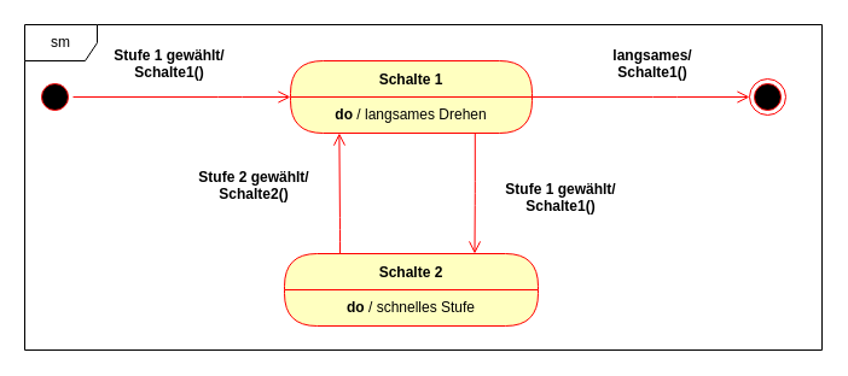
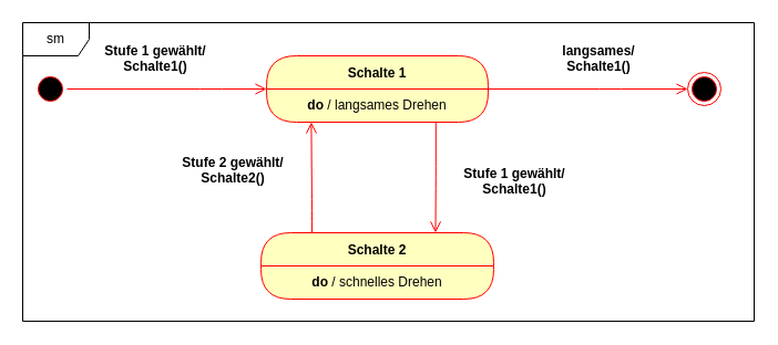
  <mxCell id="0" />
  <mxCell id="1" parent="0" />
  <mxCell id="2" value="sm" style="shape=umlFrame;whiteSpace=wrap;html=1;" vertex="1" parent="1"><mxGeometry x="20" y="20" width="660" height="270" as="geometry" /></mxCell>
  <mxCell id="3" value="" style="ellipse;html=1;shape=startState;fillColor=#000000;strokeColor=#ff0000;" vertex="1" parent="1"><mxGeometry x="30" y="65" width="30" height="30" as="geometry" /></mxCell>
  <mxCell id="4" value="" style="edgeStyle=orthogonalEdgeStyle;html=1;verticalAlign=bottom;endArrow=open;endSize=8;strokeColor=#ff0000;entryX=0;entryY=0;entryDx=0;entryDy=0;" edge="1" source="3" parent="1" target="6"><mxGeometry relative="1" as="geometry"><mxPoint x="75" y="200" as="targetPoint" /><Array as="points"><mxPoint x="190" y="80" /><mxPoint x="190" y="80" /></Array></mxGeometry></mxCell>
  <mxCell id="5" value="Schalte 1" style="swimlane;fontStyle=1;align=center;verticalAlign=middle;childLayout=stackLayout;horizontal=1;startSize=30;horizontalStack=0;resizeParent=0;resizeLast=1;container=0;fontColor=#000000;collapsible=0;rounded=1;arcSize=30;strokeColor=#ff0000;fillColor=#ffffc0;swimlaneFillColor=#ffffc0;dropTarget=0;" vertex="1" parent="1"><mxGeometry x="240" y="50" width="200" height="60" as="geometry" /></mxCell>
  <mxCell id="6" value="&lt;b&gt;do&lt;/b&gt; / langsames Drehen" style="text;html=1;strokeColor=none;fillColor=none;align=center;verticalAlign=middle;spacingLeft=4;spacingRight=4;whiteSpace=wrap;overflow=hidden;rotatable=0;fontColor=#000000;" vertex="1" parent="5"><mxGeometry y="30" width="200" height="30" as="geometry" /></mxCell>
  <mxCell id="7" value="&lt;b&gt;do&lt;/b&gt; / langsames Drehen" style="text;html=1;strokeColor=none;fillColor=none;align=center;verticalAlign=middle;spacingLeft=4;spacingRight=4;whiteSpace=wrap;overflow=hidden;rotatable=0;fontColor=#000000;" vertex="1" parent="5"><mxGeometry y="60" width="200" as="geometry" /></mxCell>
  <mxCell id="8" value="Schalte 2" style="swimlane;fontStyle=1;align=center;verticalAlign=middle;childLayout=stackLayout;horizontal=1;startSize=30;horizontalStack=0;resizeParent=0;resizeLast=1;container=0;fontColor=#000000;collapsible=0;rounded=1;arcSize=30;strokeColor=#ff0000;fillColor=#ffffc0;swimlaneFillColor=#ffffc0;dropTarget=0;" vertex="1" parent="1"><mxGeometry x="235" y="210" width="210" height="60" as="geometry" /></mxCell>
- <mxCell id="9" value="&lt;b&gt;do&lt;/b&gt; / schnelles Stufe" style="text;html=1;strokeColor=none;fillColor=none;align=center;verticalAlign=middle;spacingLeft=4;spacingRight=4;whiteSpace=wrap;overflow=hidden;rotatable=0;fontColor=#000000;" vertex="1" parent="8"><mxGeometry y="30" width="210" height="30" as="geometry" /></mxCell>
+ <mxCell id="9" value="&lt;b&gt;do&lt;/b&gt; / schnelles Drehen" style="text;html=1;strokeColor=none;fillColor=none;align=center;verticalAlign=middle;spacingLeft=4;spacingRight=4;whiteSpace=wrap;overflow=hidden;rotatable=0;fontColor=#000000;" vertex="1" parent="8"><mxGeometry y="30" width="210" height="30" as="geometry" /></mxCell>
  <mxCell id="10" value="&lt;b&gt;do&lt;/b&gt; / langsames Drehen" style="text;html=1;strokeColor=none;fillColor=none;align=center;verticalAlign=middle;spacingLeft=4;spacingRight=4;whiteSpace=wrap;overflow=hidden;rotatable=0;fontColor=#000000;" vertex="1" parent="8"><mxGeometry y="60" width="210" as="geometry" /></mxCell>
  <mxCell id="11" value="Stufe 1 gewählt/&#10;Schalte1()" style="text;align=center;fontStyle=1;verticalAlign=middle;spacingLeft=3;spacingRight=3;strokeColor=none;rotatable=0;points=[[0,0.5],[1,0.5]];portConstraint=eastwest;" vertex="1" parent="1"><mxGeometry x="90" y="39" width="100" height="26" as="geometry" /></mxCell>
  <mxCell id="12" value="langsames/&#10;Schalte1()" style="text;align=center;fontStyle=1;verticalAlign=middle;spacingLeft=3;spacingRight=3;strokeColor=none;rotatable=0;points=[[0,0.5],[1,0.5]];portConstraint=eastwest;" vertex="1" parent="1"><mxGeometry x="490" y="39" width="100" height="26" as="geometry" /></mxCell>
  <mxCell id="13" value="" style="ellipse;html=1;shape=endState;fillColor=#000000;strokeColor=#ff0000;" vertex="1" parent="1"><mxGeometry x="620" y="65" width="30" height="30" as="geometry" /></mxCell>
  <mxCell id="14" value="" style="edgeStyle=orthogonalEdgeStyle;html=1;verticalAlign=bottom;endArrow=open;endSize=8;strokeColor=#ff0000;entryX=0;entryY=0.5;entryDx=0;entryDy=0;exitX=1;exitY=0;exitDx=0;exitDy=0;" edge="1" parent="1" source="6" target="13"><mxGeometry relative="1" as="geometry"><mxPoint x="250" y="90" as="targetPoint" /><mxPoint x="490" y="150" as="sourcePoint" /><Array as="points"><mxPoint x="550" y="80" /><mxPoint x="550" y="80" /></Array></mxGeometry></mxCell>
  <mxCell id="15" value="" style="edgeStyle=orthogonalEdgeStyle;html=1;verticalAlign=bottom;endArrow=open;endSize=8;strokeColor=#ff0000;entryX=0.75;entryY=0;entryDx=0;entryDy=0;exitX=0.764;exitY=0;exitDx=0;exitDy=0;exitPerimeter=0;" edge="1" parent="1" source="7" target="8"><mxGeometry relative="1" as="geometry"><mxPoint x="630" y="90" as="targetPoint" /><mxPoint x="393" y="120" as="sourcePoint" /><Array as="points"><mxPoint x="393" y="160" /></Array></mxGeometry></mxCell>
  <mxCell id="16" value="" style="edgeStyle=orthogonalEdgeStyle;html=1;verticalAlign=bottom;endArrow=open;endSize=8;strokeColor=#ff0000;entryX=0.202;entryY=0;entryDx=0;entryDy=0;exitX=0.219;exitY=-0.007;exitDx=0;exitDy=0;entryPerimeter=0;exitPerimeter=0;" edge="1" parent="1" source="8" target="7"><mxGeometry relative="1" as="geometry"><mxPoint x="402.5" y="220" as="targetPoint" /><mxPoint x="280" y="170" as="sourcePoint" /><Array as="points"><mxPoint x="280" y="190" /></Array></mxGeometry></mxCell>
  <mxCell id="17" value="Stufe 2 gewählt/&#10;Schalte2()" style="text;align=center;fontStyle=1;verticalAlign=middle;spacingLeft=3;spacingRight=3;strokeColor=none;rotatable=0;points=[[0,0.5],[1,0.5]];portConstraint=eastwest;" vertex="1" parent="1"><mxGeometry x="160" y="140" width="100" height="26" as="geometry" /></mxCell>
  <mxCell id="18" value="Stufe 1 gewählt/&#10;Schalte1()" style="text;align=center;fontStyle=1;verticalAlign=middle;spacingLeft=3;spacingRight=3;strokeColor=none;rotatable=0;points=[[0,0.5],[1,0.5]];portConstraint=eastwest;" vertex="1" parent="1"><mxGeometry x="414" y="150" width="100" height="26" as="geometry" /></mxCell>
